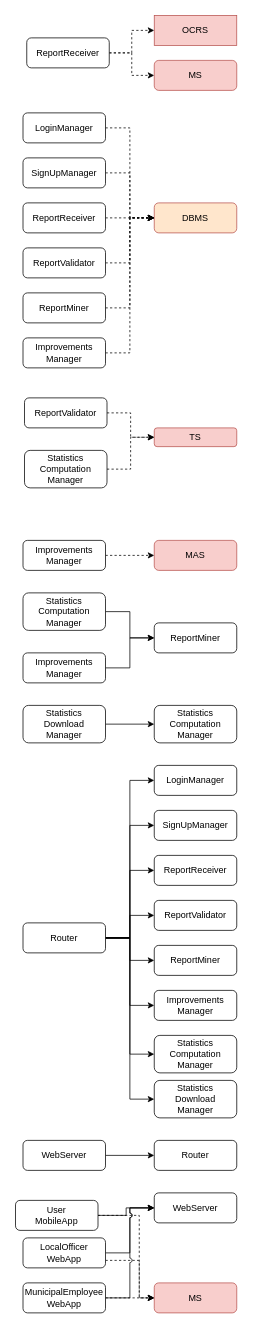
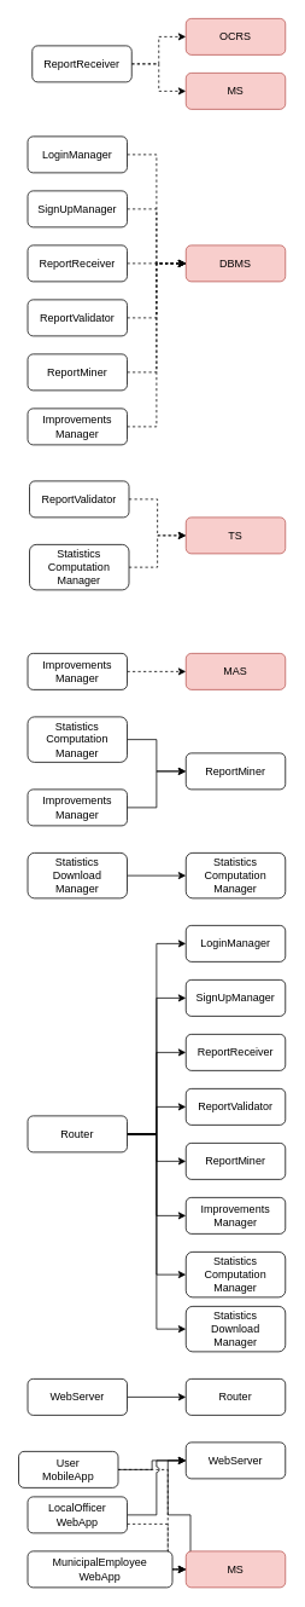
  <mxCell id="0" />
  <mxCell id="1" parent="0" />
  <mxCell id="2" style="edgeStyle=orthogonalEdgeStyle;rounded=0;orthogonalLoop=1;jettySize=auto;html=1;entryX=0;entryY=0.5;entryDx=0;entryDy=0;dashed=1;" parent="1" source="4" target="43" edge="1"><mxGeometry relative="1" as="geometry"><Array as="points"><mxPoint x="185" y="1620" /><mxPoint x="185" y="1730" /></Array></mxGeometry></mxCell>
  <mxCell id="3" style="edgeStyle=orthogonalEdgeStyle;rounded=0;jumpStyle=arc;orthogonalLoop=1;jettySize=auto;html=1;" edge="1" parent="1" source="4" target="11"><mxGeometry relative="1" as="geometry" /></mxCell>
  <mxCell id="4" value="User&lt;br&gt;MobileApp" style="rounded=1;whiteSpace=wrap;html=1;" parent="1" vertex="1"><mxGeometry x="20" y="1600" width="110" height="40" as="geometry" /></mxCell>
  <mxCell id="5" style="edgeStyle=orthogonalEdgeStyle;rounded=0;orthogonalLoop=1;jettySize=auto;html=1;entryX=0;entryY=0.5;entryDx=0;entryDy=0;dashed=1;" parent="1" source="7" target="43" edge="1"><mxGeometry relative="1" as="geometry"><Array as="points"><mxPoint x="185" y="1680" /><mxPoint x="185" y="1730" /></Array></mxGeometry></mxCell>
  <mxCell id="6" style="edgeStyle=orthogonalEdgeStyle;rounded=0;jumpStyle=arc;orthogonalLoop=1;jettySize=auto;html=1;entryX=0;entryY=0.5;entryDx=0;entryDy=0;" edge="1" parent="1" source="7" target="11"><mxGeometry relative="1" as="geometry" /></mxCell>
  <mxCell id="7" value="LocalOfficer&lt;br&gt;WebApp" style="rounded=1;whiteSpace=wrap;html=1;" parent="1" vertex="1"><mxGeometry y="1650" width="110" height="40" as="geometry" x="30" /></mxCell>
  <mxCell id="8" style="edgeStyle=orthogonalEdgeStyle;rounded=0;orthogonalLoop=1;jettySize=auto;html=1;dashed=1;" parent="1" source="10" target="43" edge="1"><mxGeometry relative="1" as="geometry"><Array as="points"><mxPoint x="190" y="1730" /><mxPoint x="190" y="1730" /></Array></mxGeometry></mxCell>
  <mxCell id="9" style="edgeStyle=orthogonalEdgeStyle;rounded=0;jumpStyle=arc;orthogonalLoop=1;jettySize=auto;html=1;entryX=0;entryY=0.5;entryDx=0;entryDy=0;" edge="1" parent="1" source="10" target="11"><mxGeometry relative="1" as="geometry" /></mxCell>
- <mxCell id="10" value="MunicipalEmployee&lt;br&gt;WebApp" style="rounded=1;whiteSpace=wrap;html=1;" parent="1" vertex="1"><mxGeometry y="1710" width="110" height="40" as="geometry" x="30" /></mxCell>
+ <mxCell id="10" value="MunicipalEmployee&lt;br&gt;WebApp" style="rounded=1;whiteSpace=wrap;html=1;" parent="1" vertex="1"><mxGeometry x="30" y="1710" width="160" height="40" as="geometry" /></mxCell>
  <mxCell id="11" value="WebServer" style="rounded=1;whiteSpace=wrap;html=1;" parent="1" vertex="1"><mxGeometry x="205" y="1590" width="110" height="40" as="geometry" /></mxCell>
  <mxCell id="12" style="edgeStyle=orthogonalEdgeStyle;rounded=0;orthogonalLoop=1;jettySize=auto;html=1;" parent="1" source="13" target="14" edge="1"><mxGeometry relative="1" as="geometry" /></mxCell>
  <mxCell id="13" value="WebServer" style="rounded=1;whiteSpace=wrap;html=1;" parent="1" vertex="1"><mxGeometry y="1520" width="110" height="40" as="geometry" x="30" /></mxCell>
  <mxCell id="14" value="Router" style="rounded=1;whiteSpace=wrap;html=1;" parent="1" vertex="1"><mxGeometry x="205" y="1520" width="110" height="40" as="geometry" /></mxCell>
  <mxCell id="15" style="edgeStyle=orthogonalEdgeStyle;rounded=0;orthogonalLoop=1;jettySize=auto;html=1;entryX=0;entryY=0.5;entryDx=0;entryDy=0;" parent="1" source="23" target="24" edge="1"><mxGeometry relative="1" as="geometry" /></mxCell>
  <mxCell id="16" style="edgeStyle=orthogonalEdgeStyle;rounded=0;orthogonalLoop=1;jettySize=auto;html=1;entryX=0;entryY=0.5;entryDx=0;entryDy=0;" parent="1" source="23" target="25" edge="1"><mxGeometry relative="1" as="geometry" /></mxCell>
  <mxCell id="17" style="edgeStyle=orthogonalEdgeStyle;rounded=0;orthogonalLoop=1;jettySize=auto;html=1;entryX=0;entryY=0.5;entryDx=0;entryDy=0;" parent="1" source="23" target="26" edge="1"><mxGeometry relative="1" as="geometry" /></mxCell>
  <mxCell id="18" style="edgeStyle=orthogonalEdgeStyle;rounded=0;orthogonalLoop=1;jettySize=auto;html=1;entryX=0;entryY=0.5;entryDx=0;entryDy=0;" parent="1" source="23" target="27" edge="1"><mxGeometry relative="1" as="geometry" /></mxCell>
  <mxCell id="19" style="edgeStyle=orthogonalEdgeStyle;rounded=0;orthogonalLoop=1;jettySize=auto;html=1;entryX=0;entryY=0.5;entryDx=0;entryDy=0;" parent="1" source="23" target="28" edge="1"><mxGeometry relative="1" as="geometry" /></mxCell>
  <mxCell id="20" style="edgeStyle=orthogonalEdgeStyle;rounded=0;orthogonalLoop=1;jettySize=auto;html=1;entryX=0;entryY=0.5;entryDx=0;entryDy=0;" parent="1" source="23" target="29" edge="1"><mxGeometry relative="1" as="geometry" /></mxCell>
  <mxCell id="21" style="edgeStyle=orthogonalEdgeStyle;rounded=0;orthogonalLoop=1;jettySize=auto;html=1;entryX=0;entryY=0.5;entryDx=0;entryDy=0;" parent="1" source="23" target="30" edge="1"><mxGeometry relative="1" as="geometry" /></mxCell>
  <mxCell id="22" style="edgeStyle=orthogonalEdgeStyle;rounded=0;orthogonalLoop=1;jettySize=auto;html=1;entryX=0;entryY=0.5;entryDx=0;entryDy=0;" parent="1" source="23" target="31" edge="1"><mxGeometry relative="1" as="geometry" /></mxCell>
  <mxCell id="23" value="Router" style="rounded=1;whiteSpace=wrap;html=1;" parent="1" vertex="1"><mxGeometry y="1230" width="110" height="40" as="geometry" x="30" /></mxCell>
  <mxCell id="24" value="LoginManager" style="rounded=1;whiteSpace=wrap;html=1;" parent="1" vertex="1"><mxGeometry x="205" y="1020" width="110" height="40" as="geometry" /></mxCell>
  <mxCell id="25" value="SignUpManager" style="rounded=1;whiteSpace=wrap;html=1;" parent="1" vertex="1"><mxGeometry x="205" y="1080" width="110" height="40" as="geometry" /></mxCell>
  <mxCell id="26" value="ReportReceiver" style="rounded=1;whiteSpace=wrap;html=1;" parent="1" vertex="1"><mxGeometry x="205" y="1140" width="110" height="40" as="geometry" /></mxCell>
  <mxCell id="27" value="ReportValidator" style="rounded=1;whiteSpace=wrap;html=1;" parent="1" vertex="1"><mxGeometry x="205" y="1200" width="110" height="40" as="geometry" /></mxCell>
  <mxCell id="28" value="ReportMiner" style="rounded=1;whiteSpace=wrap;html=1;" parent="1" vertex="1"><mxGeometry x="205" y="1260" width="110" height="40" as="geometry" /></mxCell>
  <mxCell id="29" value="Improvements&lt;br&gt;Manager" style="rounded=1;whiteSpace=wrap;html=1;" parent="1" vertex="1"><mxGeometry x="205" y="1320" width="110" height="40" as="geometry" /></mxCell>
  <mxCell id="30" value="Statistics&lt;br&gt;Computation&lt;br&gt;Manager" style="rounded=1;whiteSpace=wrap;html=1;" parent="1" vertex="1"><mxGeometry x="205" y="1380" width="110" height="50" as="geometry" /></mxCell>
  <mxCell id="31" value="Statistics&lt;br&gt;Download&lt;br&gt;Manager" style="rounded=1;whiteSpace=wrap;html=1;" parent="1" vertex="1"><mxGeometry x="205" y="1440" width="110" height="50" as="geometry" /></mxCell>
  <mxCell id="32" value="Statistics&lt;br&gt;Computation&lt;br&gt;Manager" style="rounded=1;whiteSpace=wrap;html=1;" parent="1" vertex="1"><mxGeometry x="205" y="940" width="110" height="50" as="geometry" /></mxCell>
  <mxCell id="33" style="edgeStyle=orthogonalEdgeStyle;rounded=0;orthogonalLoop=1;jettySize=auto;html=1;" parent="1" source="34" target="32" edge="1"><mxGeometry relative="1" as="geometry" /></mxCell>
  <mxCell id="34" value="Statistics&lt;br&gt;Download&lt;br&gt;Manager" style="rounded=1;whiteSpace=wrap;html=1;" parent="1" vertex="1"><mxGeometry y="940" width="110" height="50" as="geometry" x="30" /></mxCell>
  <mxCell id="35" style="edgeStyle=orthogonalEdgeStyle;rounded=0;jumpStyle=arc;orthogonalLoop=1;jettySize=auto;html=1;entryX=0;entryY=0.5;entryDx=0;entryDy=0;" parent="1" source="36" target="39" edge="1"><mxGeometry relative="1" as="geometry" /></mxCell>
  <mxCell id="36" value="Statistics&lt;br&gt;Computation&lt;br&gt;Manager" style="rounded=1;whiteSpace=wrap;html=1;" parent="1" vertex="1"><mxGeometry y="790" width="110" height="50" as="geometry" x="30" /></mxCell>
  <mxCell id="37" style="edgeStyle=orthogonalEdgeStyle;rounded=0;jumpStyle=arc;orthogonalLoop=1;jettySize=auto;html=1;" parent="1" source="38" target="39" edge="1"><mxGeometry relative="1" as="geometry" /></mxCell>
  <mxCell id="38" value="Improvements&lt;br&gt;Manager" style="rounded=1;whiteSpace=wrap;html=1;" parent="1" vertex="1"><mxGeometry y="870" width="110" height="40" as="geometry" x="30" /></mxCell>
  <mxCell id="39" value="ReportMiner" style="rounded=1;whiteSpace=wrap;html=1;" parent="1" vertex="1"><mxGeometry x="205" y="830" width="110" height="40" as="geometry" /></mxCell>
  <mxCell id="40" value="MAS" style="rounded=1;whiteSpace=wrap;html=1;fillColor=#f8cecc;strokeColor=#b85450;" parent="1" vertex="1"><mxGeometry x="205" y="720" width="110" height="40" as="geometry" /></mxCell>
- <mxCell id="41" value="DBMS" style="rounded=1;whiteSpace=wrap;html=1;fillColor=#ffe6cc;strokeColor=#b85450;" parent="1" vertex="1"><mxGeometry x="205" y="270" width="110" height="40" as="geometry" /></mxCell>
- <mxCell id="42" value="TS" style="rounded=1;whiteSpace=wrap;html=1;fillColor=#f8cecc;strokeColor=#b85450;" parent="1" vertex="1"><mxGeometry x="205" y="570" width="110" height="25" as="geometry" /></mxCell>
+ <mxCell id="41" value="DBMS" style="rounded=1;whiteSpace=wrap;html=1;fillColor=#f8cecc;strokeColor=#b85450;" parent="1" vertex="1"><mxGeometry x="205" y="270" width="110" height="40" as="geometry" /></mxCell>
+ <mxCell id="42" value="TS" style="rounded=1;whiteSpace=wrap;html=1;fillColor=#f8cecc;strokeColor=#b85450;" parent="1" vertex="1"><mxGeometry x="205" y="570" width="110" height="40" as="geometry" /></mxCell>
  <mxCell id="43" value="MS" style="rounded=1;whiteSpace=wrap;html=1;fillColor=#f8cecc;strokeColor=#b85450;" parent="1" vertex="1"><mxGeometry x="205" y="1710" width="110" height="40" as="geometry" /></mxCell>
  <mxCell id="44" value="&lt;span style=&quot;color: rgba(0 , 0 , 0 , 0) ; font-family: monospace ; font-size: 0px&quot;&gt;%3CmxGraphModel%3E%3Croot%3E%3CmxCell%20id%3D%220%22%2F%3E%3CmxCell%20id%3D%221%22%20parent%3D%220%22%2F%3E%3CmxCell%20id%3D%222%22%20value%3D%22ReportMiner%22%20style%3D%22rounded%3D1%3BwhiteSpace%3Dwrap%3Bhtml%3D1%3B%22%20vertex%3D%221%22%20parent%3D%221%22%3E%3CmxGeometry%20x%3D%22910%22%20y%3D%22520%22%20width%3D%22110%22%20height%3D%2240%22%20as%3D%22geometry%22%2F%3E%3C%2FmxCell%3E%3C%2Froot%3E%3C%2FmxGraphModel%3E&lt;/span&gt;" style="text;html=1;align=center;verticalAlign=middle;resizable=0;points=[];;autosize=1;" parent="1" vertex="1"><mxGeometry x="132" y="451" width="20" height="20" as="geometry" /></mxCell>
  <mxCell id="45" style="edgeStyle=orthogonalEdgeStyle;rounded=0;jumpStyle=arc;orthogonalLoop=1;jettySize=auto;html=1;entryX=0;entryY=0.5;entryDx=0;entryDy=0;dashed=1;" parent="1" source="46" target="41" edge="1"><mxGeometry relative="1" as="geometry" /></mxCell>
  <mxCell id="46" value="ReportMiner" style="rounded=1;whiteSpace=wrap;html=1;" parent="1" vertex="1"><mxGeometry y="390" width="110" height="40" as="geometry" x="30" /></mxCell>
  <mxCell id="47" style="edgeStyle=orthogonalEdgeStyle;rounded=0;jumpStyle=arc;orthogonalLoop=1;jettySize=auto;html=1;entryX=0;entryY=0.5;entryDx=0;entryDy=0;dashed=1;" parent="1" source="48" target="41" edge="1"><mxGeometry relative="1" as="geometry" /></mxCell>
  <mxCell id="48" value="LoginManager" style="rounded=1;whiteSpace=wrap;html=1;" parent="1" vertex="1"><mxGeometry y="150" width="110" height="40" as="geometry" x="30" /></mxCell>
  <mxCell id="49" style="edgeStyle=orthogonalEdgeStyle;rounded=0;jumpStyle=arc;orthogonalLoop=1;jettySize=auto;html=1;entryX=0;entryY=0.5;entryDx=0;entryDy=0;dashed=1;" parent="1" source="50" target="41" edge="1"><mxGeometry relative="1" as="geometry" /></mxCell>
  <mxCell id="50" value="SignUpManager" style="rounded=1;whiteSpace=wrap;html=1;" parent="1" vertex="1"><mxGeometry y="210" width="110" height="40" as="geometry" x="30" /></mxCell>
  <mxCell id="51" style="edgeStyle=orthogonalEdgeStyle;rounded=0;jumpStyle=arc;orthogonalLoop=1;jettySize=auto;html=1;entryX=0;entryY=0.5;entryDx=0;entryDy=0;dashed=1;" parent="1" source="52" target="41" edge="1"><mxGeometry relative="1" as="geometry" /></mxCell>
  <mxCell id="52" value="ReportReceiver" style="rounded=1;whiteSpace=wrap;html=1;" parent="1" vertex="1"><mxGeometry y="270" width="110" height="40" as="geometry" x="30" /></mxCell>
  <mxCell id="53" style="edgeStyle=orthogonalEdgeStyle;rounded=0;jumpStyle=arc;orthogonalLoop=1;jettySize=auto;html=1;entryX=0;entryY=0.5;entryDx=0;entryDy=0;dashed=1;" parent="1" source="54" target="41" edge="1"><mxGeometry relative="1" as="geometry" /></mxCell>
  <mxCell id="54" value="ReportValidator" style="rounded=1;whiteSpace=wrap;html=1;" parent="1" vertex="1"><mxGeometry y="330" width="110" height="40" as="geometry" x="30" /></mxCell>
  <mxCell id="55" style="edgeStyle=orthogonalEdgeStyle;rounded=0;jumpStyle=arc;orthogonalLoop=1;jettySize=auto;html=1;entryX=0;entryY=0.5;entryDx=0;entryDy=0;dashed=1;" parent="1" source="56" target="41" edge="1"><mxGeometry relative="1" as="geometry" /></mxCell>
  <mxCell id="56" value="Improvements&lt;br&gt;Manager" style="rounded=1;whiteSpace=wrap;html=1;" parent="1" vertex="1"><mxGeometry y="450" width="110" height="40" as="geometry" x="30" /></mxCell>
  <mxCell id="57" style="edgeStyle=orthogonalEdgeStyle;rounded=0;jumpStyle=arc;orthogonalLoop=1;jettySize=auto;html=1;dashed=1;" parent="1" source="58" target="42" edge="1"><mxGeometry relative="1" as="geometry" /></mxCell>
  <mxCell id="58" value="ReportValidator" style="rounded=1;whiteSpace=wrap;html=1;" parent="1" vertex="1"><mxGeometry x="32" y="530" width="110" height="40" as="geometry" /></mxCell>
  <mxCell id="59" style="edgeStyle=orthogonalEdgeStyle;rounded=0;jumpStyle=arc;orthogonalLoop=1;jettySize=auto;html=1;entryX=0;entryY=0.5;entryDx=0;entryDy=0;dashed=1;" parent="1" source="60" target="42" edge="1"><mxGeometry relative="1" as="geometry" /></mxCell>
  <mxCell id="60" value="Statistics&lt;br&gt;Computation&lt;br&gt;Manager" style="rounded=1;whiteSpace=wrap;html=1;" parent="1" vertex="1"><mxGeometry x="32" y="600" width="110" height="50" as="geometry" /></mxCell>
  <mxCell id="61" style="edgeStyle=orthogonalEdgeStyle;rounded=0;jumpStyle=arc;orthogonalLoop=1;jettySize=auto;html=1;dashed=1;" parent="1" source="62" target="40" edge="1"><mxGeometry relative="1" as="geometry" /></mxCell>
  <mxCell id="62" value="Improvements&lt;br&gt;Manager" style="rounded=1;whiteSpace=wrap;html=1;" parent="1" vertex="1"><mxGeometry y="720" width="110" height="40" as="geometry" x="30" /></mxCell>
  <mxCell id="63" value="" style="edgeStyle=orthogonalEdgeStyle;rounded=0;orthogonalLoop=1;jettySize=auto;html=1;dashed=1;" parent="1" source="65" target="66" edge="1"><mxGeometry relative="1" as="geometry" /></mxCell>
  <mxCell id="64" style="edgeStyle=orthogonalEdgeStyle;rounded=0;orthogonalLoop=1;jettySize=auto;html=1;entryX=0;entryY=0.5;entryDx=0;entryDy=0;dashed=1;" parent="1" source="65" target="67" edge="1"><mxGeometry relative="1" as="geometry" /></mxCell>
  <mxCell id="65" value="ReportReceiver" style="rounded=1;whiteSpace=wrap;html=1;" parent="1" vertex="1"><mxGeometry x="35" y="50" width="110" height="40" as="geometry" /></mxCell>
- <mxCell id="66" value="OCRS" style="whiteSpace=wrap;html=1;fillColor=#f8cecc;strokeColor=#b85450;rounded=0;" parent="1" vertex="1"><mxGeometry x="205" width="110" height="40" as="geometry" y="20" /></mxCell>
+ <mxCell id="66" value="OCRS" style="rounded=1;whiteSpace=wrap;html=1;fillColor=#f8cecc;strokeColor=#b85450;" parent="1" vertex="1"><mxGeometry x="205" width="110" height="40" as="geometry" y="20" /></mxCell>
  <mxCell id="67" value="MS" style="rounded=1;whiteSpace=wrap;html=1;fillColor=#f8cecc;strokeColor=#b85450;" parent="1" vertex="1"><mxGeometry x="205" y="80" width="110" height="40" as="geometry" /></mxCell>
